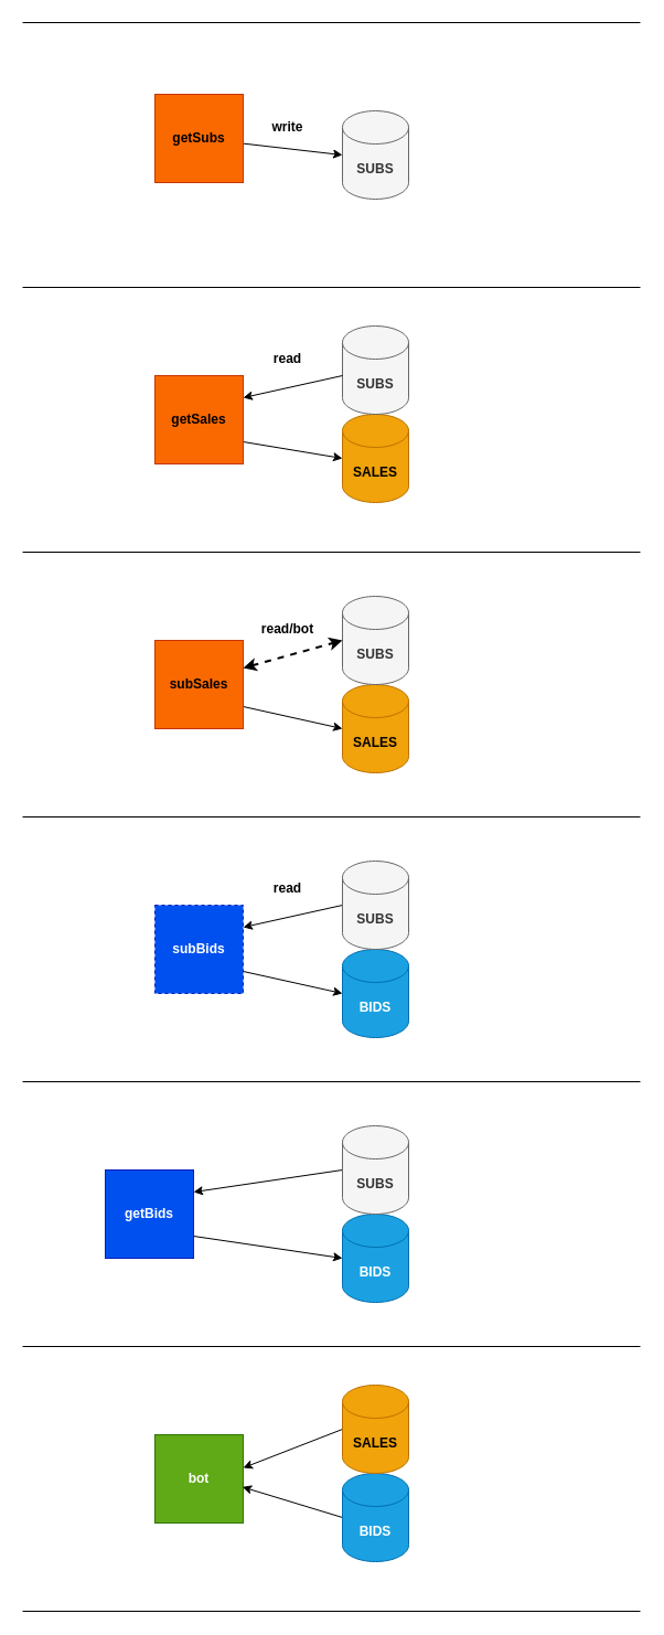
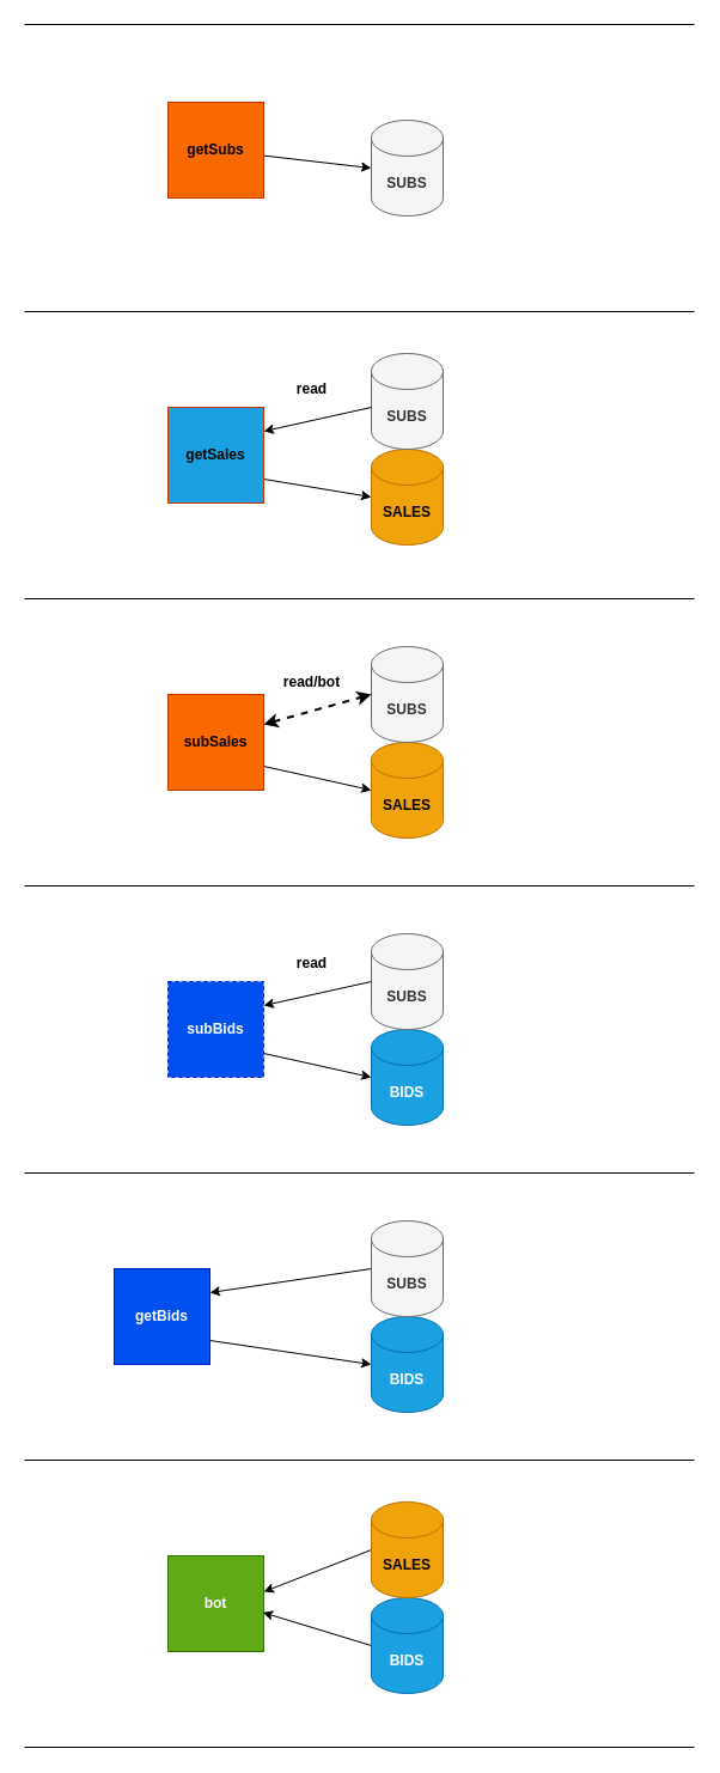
  <mxCell id="0" />
  <mxCell id="1" parent="0" />
  <mxCell id="2" style="edgeStyle=none;html=1;entryX=0;entryY=0.5;entryDx=0;entryDy=0;entryPerimeter=0;fontStyle=1" parent="1" source="3" target="15" edge="1"><mxGeometry relative="1" as="geometry" /></mxCell>
  <mxCell id="3" value="getSubs" style="whiteSpace=wrap;html=1;aspect=fixed;fillColor=#fa6800;fontColor=#000000;strokeColor=#C73500;fontStyle=1" parent="1" vertex="1"><mxGeometry x="140" y="85" width="80" height="80" as="geometry" /></mxCell>
  <mxCell id="4" value="SALES" style="shape=cylinder3;whiteSpace=wrap;html=1;boundedLbl=1;backgroundOutline=1;size=15;fillColor=#f0a30a;fontColor=#000000;strokeColor=#BD7000;fontStyle=1" parent="1" vertex="1"><mxGeometry x="310" y="375" width="60" height="80" as="geometry" /></mxCell>
  <mxCell id="5" value="SUBS" style="shape=cylinder3;whiteSpace=wrap;html=1;boundedLbl=1;backgroundOutline=1;size=15;fillColor=#f5f5f5;fontColor=#333333;strokeColor=#666666;fontStyle=1" parent="1" vertex="1"><mxGeometry x="310" y="295" width="60" height="80" as="geometry" /></mxCell>
  <mxCell id="6" style="edgeStyle=none;html=1;exitX=1;exitY=0.75;exitDx=0;exitDy=0;entryX=0;entryY=0.5;entryDx=0;entryDy=0;entryPerimeter=0;fontStyle=1" parent="1" source="7" target="4" edge="1"><mxGeometry relative="1" as="geometry" /></mxCell>
- <mxCell id="7" value="getSales" style="whiteSpace=wrap;html=1;aspect=fixed;fillColor=#fa6800;fontColor=#000000;strokeColor=#C73500;fontStyle=1" parent="1" vertex="1"><mxGeometry x="140" y="340" width="80" height="80" as="geometry" /></mxCell>
+ <mxCell id="7" value="getSales" style="whiteSpace=wrap;html=1;aspect=fixed;fillColor=#1ba1e2;fontColor=#000000;strokeColor=#C73500;fontStyle=1;" parent="1" vertex="1"><mxGeometry x="140" y="340" width="80" height="80" as="geometry" /></mxCell>
  <mxCell id="8" style="edgeStyle=none;html=1;exitX=1;exitY=0.75;exitDx=0;exitDy=0;entryX=0;entryY=0.5;entryDx=0;entryDy=0;entryPerimeter=0;fontStyle=1" parent="1" source="9" target="16" edge="1"><mxGeometry relative="1" as="geometry" /></mxCell>
  <mxCell id="9" value="subSales" style="whiteSpace=wrap;html=1;aspect=fixed;fillColor=#fa6800;fontColor=#000000;strokeColor=#C73500;fontStyle=1" parent="1" vertex="1"><mxGeometry x="140" y="580" width="80" height="80" as="geometry" /></mxCell>
  <mxCell id="10" style="edgeStyle=none;html=1;exitX=1;exitY=0.75;exitDx=0;exitDy=0;entryX=0;entryY=0.5;entryDx=0;entryDy=0;entryPerimeter=0;fontStyle=1" parent="1" source="11" target="20" edge="1"><mxGeometry relative="1" as="geometry" /></mxCell>
  <mxCell id="11" value="getBids" style="whiteSpace=wrap;html=1;aspect=fixed;fillColor=#0050ef;strokeColor=#001DBC;fontColor=#ffffff;fontStyle=1" parent="1" vertex="1"><mxGeometry x="95" y="1060" width="80" height="80" as="geometry" /></mxCell>
  <mxCell id="12" style="edgeStyle=none;html=1;exitX=1;exitY=0.75;exitDx=0;exitDy=0;entryX=0;entryY=0.5;entryDx=0;entryDy=0;entryPerimeter=0;fontStyle=1" parent="1" source="13" target="14" edge="1"><mxGeometry relative="1" as="geometry" /></mxCell>
  <mxCell id="13" value="subBids" style="whiteSpace=wrap;html=1;aspect=fixed;fillColor=#0050ef;strokeColor=#001DBC;fontColor=#ffffff;fontStyle=1;dashed=1;" parent="1" vertex="1"><mxGeometry x="140" y="820" width="80" height="80" as="geometry" /></mxCell>
  <mxCell id="14" value="BIDS" style="shape=cylinder3;whiteSpace=wrap;html=1;boundedLbl=1;backgroundOutline=1;size=15;fillColor=#1ba1e2;fontColor=#ffffff;strokeColor=#006EAF;fontStyle=1" parent="1" vertex="1"><mxGeometry x="310" y="860" width="60" height="80" as="geometry" /></mxCell>
  <mxCell id="15" value="SUBS" style="shape=cylinder3;whiteSpace=wrap;html=1;boundedLbl=1;backgroundOutline=1;size=15;fillColor=#f5f5f5;strokeColor=#666666;fontColor=#333333;fontStyle=1" parent="1" vertex="1"><mxGeometry x="310" y="100" width="60" height="80" as="geometry" /></mxCell>
  <mxCell id="16" value="SALES" style="shape=cylinder3;whiteSpace=wrap;html=1;boundedLbl=1;backgroundOutline=1;size=15;fillColor=#f0a30a;fontColor=#000000;strokeColor=#BD7000;fontStyle=1" parent="1" vertex="1"><mxGeometry x="310" y="620" width="60" height="80" as="geometry" /></mxCell>
  <mxCell id="17" value="SUBS" style="shape=cylinder3;whiteSpace=wrap;html=1;boundedLbl=1;backgroundOutline=1;size=15;fillColor=#f5f5f5;fontColor=#333333;strokeColor=#666666;fontStyle=1" parent="1" vertex="1"><mxGeometry x="310" y="540" width="60" height="80" as="geometry" /></mxCell>
  <mxCell id="18" style="edgeStyle=none;html=1;exitX=0;exitY=0.5;exitDx=0;exitDy=0;exitPerimeter=0;entryX=1;entryY=0.25;entryDx=0;entryDy=0;fontStyle=1" parent="1" source="19" target="13" edge="1"><mxGeometry relative="1" as="geometry" /></mxCell>
  <mxCell id="19" value="SUBS" style="shape=cylinder3;whiteSpace=wrap;html=1;boundedLbl=1;backgroundOutline=1;size=15;fillColor=#f5f5f5;fontColor=#333333;strokeColor=#666666;fontStyle=1" parent="1" vertex="1"><mxGeometry x="310" y="780" width="60" height="80" as="geometry" /></mxCell>
  <mxCell id="20" value="BIDS" style="shape=cylinder3;whiteSpace=wrap;html=1;boundedLbl=1;backgroundOutline=1;size=15;fillColor=#1ba1e2;strokeColor=#006EAF;fontColor=#ffffff;fontStyle=1" parent="1" vertex="1"><mxGeometry x="310" y="1100" width="60" height="80" as="geometry" /></mxCell>
  <mxCell id="21" style="edgeStyle=none;html=1;exitX=0;exitY=0.5;exitDx=0;exitDy=0;exitPerimeter=0;entryX=1;entryY=0.25;entryDx=0;entryDy=0;fontStyle=1" parent="1" source="22" target="11" edge="1"><mxGeometry relative="1" as="geometry" /></mxCell>
  <mxCell id="22" value="SUBS" style="shape=cylinder3;whiteSpace=wrap;html=1;boundedLbl=1;backgroundOutline=1;size=15;fillColor=#f5f5f5;fontColor=#333333;strokeColor=#666666;fontStyle=1" parent="1" vertex="1"><mxGeometry x="310" y="1020" width="60" height="80" as="geometry" /></mxCell>
  <mxCell id="23" value="bot" style="whiteSpace=wrap;html=1;aspect=fixed;fillColor=#60a917;fontColor=#ffffff;strokeColor=#2D7600;fontStyle=1" parent="1" vertex="1"><mxGeometry x="140" y="1300" width="80" height="80" as="geometry" /></mxCell>
  <mxCell id="24" style="edgeStyle=none;html=1;exitX=0;exitY=0.5;exitDx=0;exitDy=0;exitPerimeter=0;entryX=0.99;entryY=0.592;entryDx=0;entryDy=0;entryPerimeter=0;fontStyle=1" parent="1" source="25" target="23" edge="1"><mxGeometry relative="1" as="geometry" /></mxCell>
  <mxCell id="25" value="BIDS" style="shape=cylinder3;whiteSpace=wrap;html=1;boundedLbl=1;backgroundOutline=1;size=15;fillColor=#1ba1e2;fontColor=#ffffff;strokeColor=#006EAF;fontStyle=1" parent="1" vertex="1"><mxGeometry x="310" y="1335" width="60" height="80" as="geometry" /></mxCell>
  <mxCell id="26" style="edgeStyle=none;html=1;exitX=0;exitY=0.5;exitDx=0;exitDy=0;exitPerimeter=0;fontStyle=1" parent="1" source="27" edge="1"><mxGeometry relative="1" as="geometry"><mxPoint x="220" y="1330" as="targetPoint" /></mxGeometry></mxCell>
  <mxCell id="27" value="SALES" style="shape=cylinder3;whiteSpace=wrap;html=1;boundedLbl=1;backgroundOutline=1;size=15;fillColor=#f0a30a;fontColor=#000000;strokeColor=#BD7000;fontStyle=1" parent="1" vertex="1"><mxGeometry x="310" y="1255" width="60" height="80" as="geometry" /></mxCell>
  <mxCell id="28" value="" style="endArrow=none;html=1;fontStyle=1" parent="1" edge="1"><mxGeometry width="50" height="50" relative="1" as="geometry"><mxPoint x="20" y="260" as="sourcePoint" /><mxPoint x="580" y="260" as="targetPoint" /></mxGeometry></mxCell>
  <mxCell id="29" value="" style="endArrow=none;html=1;fontStyle=1" parent="1" edge="1"><mxGeometry width="50" height="50" relative="1" as="geometry"><mxPoint x="20" y="500" as="sourcePoint" /><mxPoint x="580" y="500" as="targetPoint" /></mxGeometry></mxCell>
  <mxCell id="30" value="" style="endArrow=none;html=1;fontStyle=1" parent="1" edge="1"><mxGeometry width="50" height="50" relative="1" as="geometry"><mxPoint x="20" y="740" as="sourcePoint" /><mxPoint x="580" y="740" as="targetPoint" /></mxGeometry></mxCell>
  <mxCell id="31" value="" style="endArrow=none;html=1;fontStyle=1" parent="1" edge="1"><mxGeometry width="50" height="50" relative="1" as="geometry"><mxPoint x="20" y="1460" as="sourcePoint" /><mxPoint x="580" y="1460" as="targetPoint" /></mxGeometry></mxCell>
  <mxCell id="32" value="" style="endArrow=none;html=1;fontStyle=1" parent="1" edge="1"><mxGeometry width="50" height="50" relative="1" as="geometry"><mxPoint x="20" y="1220" as="sourcePoint" /><mxPoint x="580" y="1220" as="targetPoint" /></mxGeometry></mxCell>
  <mxCell id="33" value="" style="endArrow=none;html=1;fontStyle=1" parent="1" edge="1"><mxGeometry width="50" height="50" relative="1" as="geometry"><mxPoint x="20" y="980" as="sourcePoint" /><mxPoint x="580" y="980" as="targetPoint" /></mxGeometry></mxCell>
  <mxCell id="34" value="" style="endArrow=none;html=1;fontStyle=1" parent="1" edge="1"><mxGeometry width="50" height="50" relative="1" as="geometry"><mxPoint x="20" y="20" as="sourcePoint" /><mxPoint x="580" y="20" as="targetPoint" /></mxGeometry></mxCell>
  <mxCell id="35" value="" style="endArrow=classic;startArrow=classic;html=1;exitX=1;exitY=0.25;exitDx=0;exitDy=0;entryX=0;entryY=0.5;entryDx=0;entryDy=0;entryPerimeter=0;dashed=1;strokeWidth=2;fontStyle=1" parent="1" edge="1"><mxGeometry width="50" height="50" relative="1" as="geometry"><mxPoint x="220" y="605" as="sourcePoint" /><mxPoint x="310" y="580" as="targetPoint" /></mxGeometry></mxCell>
- <mxCell id="36" value="write" style="text;html=1;align=center;verticalAlign=middle;resizable=0;points=[];autosize=1;strokeColor=none;fillColor=none;fontStyle=1" parent="1" vertex="1"><mxGeometry x="235" y="100" width="50" height="30" as="geometry" /></mxCell>
  <mxCell id="37" value="read" style="text;html=1;align=center;verticalAlign=middle;resizable=0;points=[];autosize=1;strokeColor=none;fillColor=none;fontStyle=1" parent="1" vertex="1"><mxGeometry x="235" y="790" width="50" height="30" as="geometry" /></mxCell>
  <mxCell id="38" style="edgeStyle=none;html=1;exitX=0;exitY=0.5;exitDx=0;exitDy=0;exitPerimeter=0;entryX=1;entryY=0.25;entryDx=0;entryDy=0;fontStyle=1" parent="1" edge="1"><mxGeometry relative="1" as="geometry"><mxPoint x="310" y="340" as="sourcePoint" /><mxPoint x="220" y="360" as="targetPoint" /></mxGeometry></mxCell>
  <mxCell id="39" value="read" style="text;html=1;align=center;verticalAlign=middle;resizable=0;points=[];autosize=1;strokeColor=none;fillColor=none;fontStyle=1" parent="1" vertex="1"><mxGeometry x="235" y="310" width="50" height="30" as="geometry" /></mxCell>
  <mxCell id="40" value="read/bot" style="text;html=1;align=center;verticalAlign=middle;resizable=0;points=[];autosize=1;strokeColor=none;fillColor=none;fontStyle=1" parent="1" vertex="1"><mxGeometry x="220" y="555" width="80" height="30" as="geometry" /></mxCell>
